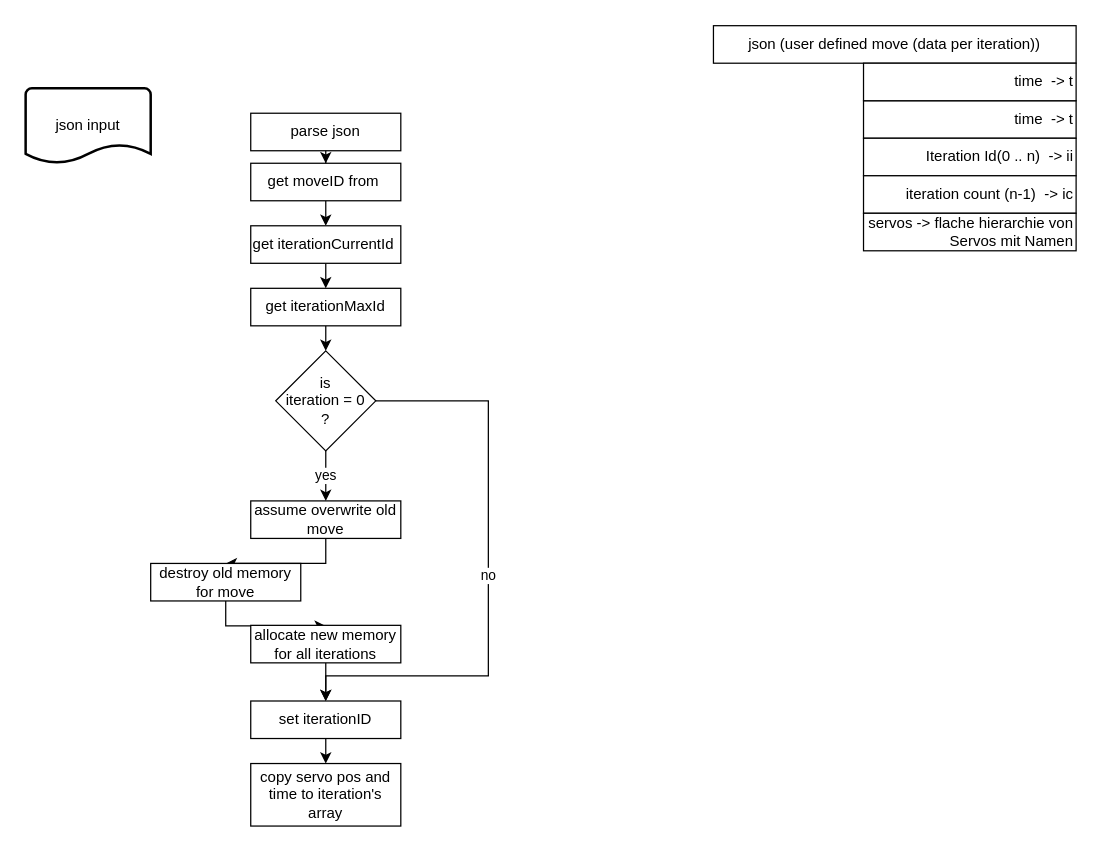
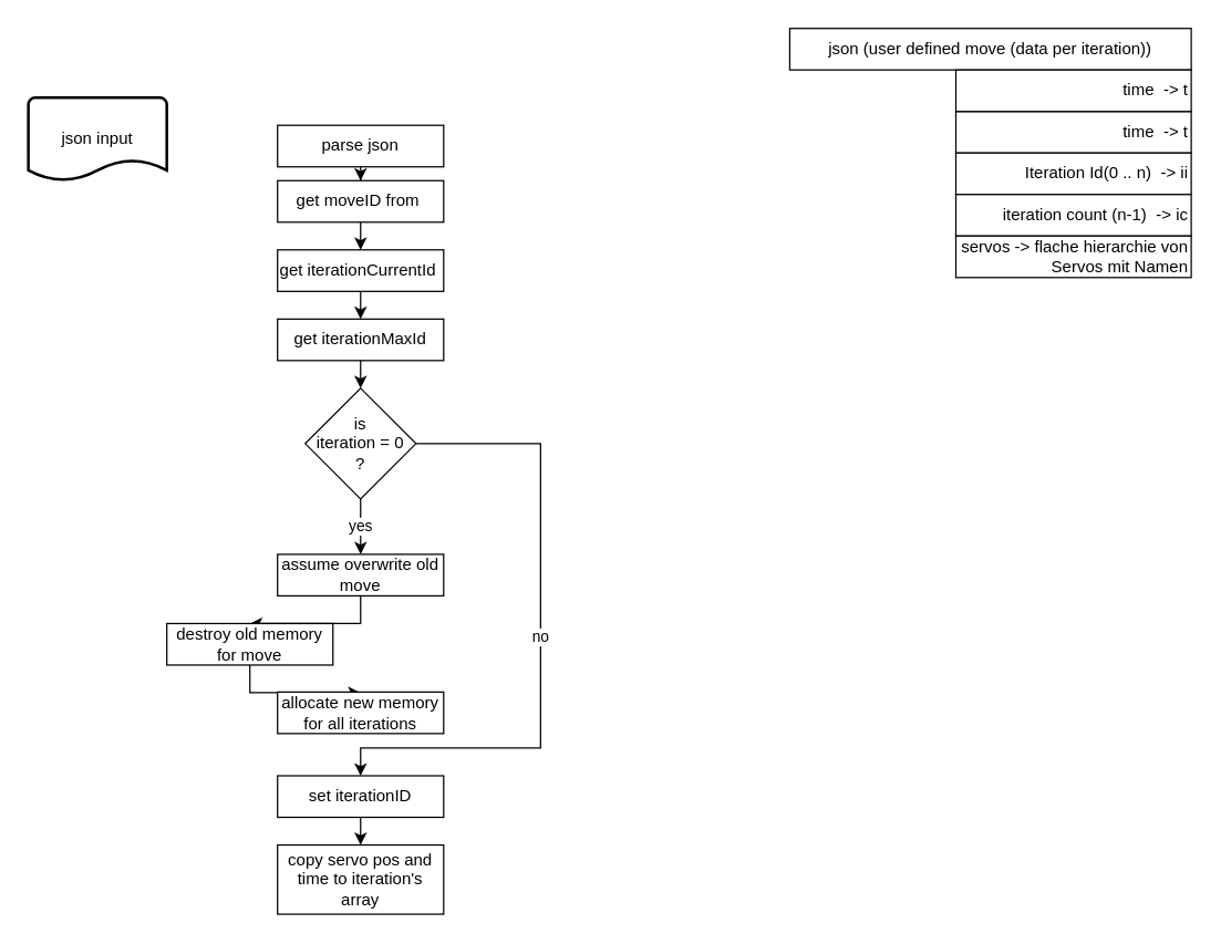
  <mxCell id="0" />
  <mxCell id="1" parent="0" />
  <mxCell id="2" value="json input" style="strokeWidth=2;html=1;shape=mxgraph.flowchart.document2;whiteSpace=wrap;size=0.25;" vertex="1" parent="1"><mxGeometry x="20" y="70" width="100" height="60" as="geometry" /></mxCell>
  <mxCell id="3" style="edgeStyle=orthogonalEdgeStyle;rounded=0;orthogonalLoop=1;jettySize=auto;html=1;entryX=0.5;entryY=0;entryDx=0;entryDy=0;" edge="1" parent="1" source="4" target="6"><mxGeometry relative="1" as="geometry" /></mxCell>
  <mxCell id="4" value="parse json" style="rounded=0;whiteSpace=wrap;html=1;" vertex="1" parent="1"><mxGeometry x="200" y="90" width="120" height="30" as="geometry" /></mxCell>
  <mxCell id="5" style="edgeStyle=orthogonalEdgeStyle;rounded=0;orthogonalLoop=1;jettySize=auto;html=1;exitX=0.5;exitY=1;exitDx=0;exitDy=0;entryX=0.5;entryY=0;entryDx=0;entryDy=0;" edge="1" parent="1" source="6" target="8"><mxGeometry relative="1" as="geometry" /></mxCell>
  <mxCell id="6" value="get moveID from&amp;nbsp;" style="rounded=0;whiteSpace=wrap;html=1;" vertex="1" parent="1"><mxGeometry x="200" y="130" width="120" height="30" as="geometry" /></mxCell>
  <mxCell id="7" style="edgeStyle=orthogonalEdgeStyle;rounded=0;orthogonalLoop=1;jettySize=auto;html=1;exitX=0.5;exitY=1;exitDx=0;exitDy=0;entryX=0.5;entryY=0;entryDx=0;entryDy=0;" edge="1" parent="1" source="8" target="10"><mxGeometry relative="1" as="geometry" /></mxCell>
  <mxCell id="8" value="get iterationCurrentId&amp;nbsp;" style="rounded=0;whiteSpace=wrap;html=1;" vertex="1" parent="1"><mxGeometry x="200" y="180" width="120" height="30" as="geometry" /></mxCell>
  <mxCell id="9" style="edgeStyle=orthogonalEdgeStyle;rounded=0;orthogonalLoop=1;jettySize=auto;html=1;exitX=0.5;exitY=1;exitDx=0;exitDy=0;entryX=0.5;entryY=0;entryDx=0;entryDy=0;" edge="1" parent="1" source="10" target="13"><mxGeometry relative="1" as="geometry" /></mxCell>
  <mxCell id="10" value="get iterationMaxId" style="rounded=0;whiteSpace=wrap;html=1;" vertex="1" parent="1"><mxGeometry x="200" y="230" width="120" height="30" as="geometry" /></mxCell>
  <mxCell id="11" value="yes" style="edgeStyle=orthogonalEdgeStyle;rounded=0;orthogonalLoop=1;jettySize=auto;html=1;exitX=0.5;exitY=1;exitDx=0;exitDy=0;entryX=0.5;entryY=0;entryDx=0;entryDy=0;" edge="1" parent="1" source="13" target="15"><mxGeometry relative="1" as="geometry" /></mxCell>
  <mxCell id="12" value="no" style="edgeStyle=orthogonalEdgeStyle;rounded=0;orthogonalLoop=1;jettySize=auto;html=1;entryX=0.5;entryY=0;entryDx=0;entryDy=0;" edge="1" parent="1" source="13" target="21"><mxGeometry relative="1" as="geometry"><Array as="points"><mxPoint x="390" y="320" /><mxPoint x="390" y="540" /><mxPoint x="260" y="540" /></Array></mxGeometry></mxCell>
  <mxCell id="13" value="is &lt;br&gt;iteration = 0&lt;br&gt;?" style="rhombus;whiteSpace=wrap;html=1;" vertex="1" parent="1"><mxGeometry x="220" y="280" width="80" height="80" as="geometry" /></mxCell>
  <mxCell id="14" style="edgeStyle=orthogonalEdgeStyle;rounded=0;orthogonalLoop=1;jettySize=auto;html=1;exitX=0.5;exitY=1;exitDx=0;exitDy=0;entryX=0.5;entryY=0;entryDx=0;entryDy=0;" edge="1" parent="1" source="15" target="17"><mxGeometry relative="1" as="geometry" /></mxCell>
  <mxCell id="15" value="assume overwrite old move" style="rounded=0;whiteSpace=wrap;html=1;" vertex="1" parent="1"><mxGeometry x="200" y="400" width="120" height="30" as="geometry" /></mxCell>
  <mxCell id="16" style="edgeStyle=orthogonalEdgeStyle;rounded=0;orthogonalLoop=1;jettySize=auto;html=1;exitX=0.5;exitY=1;exitDx=0;exitDy=0;entryX=0.5;entryY=0;entryDx=0;entryDy=0;" edge="1" parent="1" source="17" target="19"><mxGeometry relative="1" as="geometry" /></mxCell>
  <mxCell id="17" value="destroy old memory for move" style="rounded=0;whiteSpace=wrap;html=1;" vertex="1" parent="1"><mxGeometry x="120" y="450" width="120" height="30" as="geometry" /></mxCell>
- <mxCell id="18" style="edgeStyle=orthogonalEdgeStyle;rounded=0;orthogonalLoop=1;jettySize=auto;html=1;exitX=0.5;exitY=1;exitDx=0;exitDy=0;entryX=0.5;entryY=0;entryDx=0;entryDy=0;" edge="1" parent="1" source="19" target="21"><mxGeometry relative="1" as="geometry" /></mxCell>
  <mxCell id="19" value="allocate new memory for all iterations" style="rounded=0;whiteSpace=wrap;html=1;" vertex="1" parent="1"><mxGeometry x="200" y="499.5" width="120" height="30" as="geometry" /></mxCell>
  <mxCell id="20" style="edgeStyle=orthogonalEdgeStyle;rounded=0;orthogonalLoop=1;jettySize=auto;html=1;exitX=0.5;exitY=1;exitDx=0;exitDy=0;entryX=0.5;entryY=0;entryDx=0;entryDy=0;" edge="1" parent="1" source="21" target="22"><mxGeometry relative="1" as="geometry" /></mxCell>
  <mxCell id="21" value="set iterationID" style="rounded=0;whiteSpace=wrap;html=1;" vertex="1" parent="1"><mxGeometry x="200" y="560" width="120" height="30" as="geometry" /></mxCell>
  <mxCell id="22" value="copy servo pos and time to iteration's array" style="rounded=0;whiteSpace=wrap;html=1;" vertex="1" parent="1"><mxGeometry x="200" y="610" width="120" height="50" as="geometry" /></mxCell>
  <mxCell id="23" value="json (user defined move (data per iteration))" style="rounded=0;whiteSpace=wrap;html=1;" vertex="1" parent="1"><mxGeometry x="570" y="20" width="290" height="30" as="geometry" /></mxCell>
  <mxCell id="24" value="time&amp;nbsp; -&amp;gt; t" style="rounded=0;whiteSpace=wrap;html=1;align=right;" vertex="1" parent="1"><mxGeometry x="690" y="80" width="170" height="30" as="geometry" /></mxCell>
  <mxCell id="25" value="Iteration Id(0 .. n)&amp;nbsp; -&amp;gt; ii" style="rounded=0;whiteSpace=wrap;html=1;align=right;" vertex="1" parent="1"><mxGeometry x="690" y="110" width="170" height="30" as="geometry" /></mxCell>
  <mxCell id="26" value="iteration count (n-1)&amp;nbsp; -&amp;gt; ic" style="rounded=0;whiteSpace=wrap;html=1;align=right;" vertex="1" parent="1"><mxGeometry x="690" y="140" width="170" height="30" as="geometry" /></mxCell>
  <mxCell id="27" value="servos -&amp;gt; flache hierarchie von Servos mit Namen" style="rounded=0;whiteSpace=wrap;html=1;align=right;" vertex="1" parent="1"><mxGeometry x="690" y="170" width="170" height="30" as="geometry" /></mxCell>
  <mxCell id="28" value="time&amp;nbsp; -&amp;gt; t" style="rounded=0;whiteSpace=wrap;html=1;align=right;" vertex="1" parent="1"><mxGeometry x="690" y="50" width="170" height="30" as="geometry" /></mxCell>
